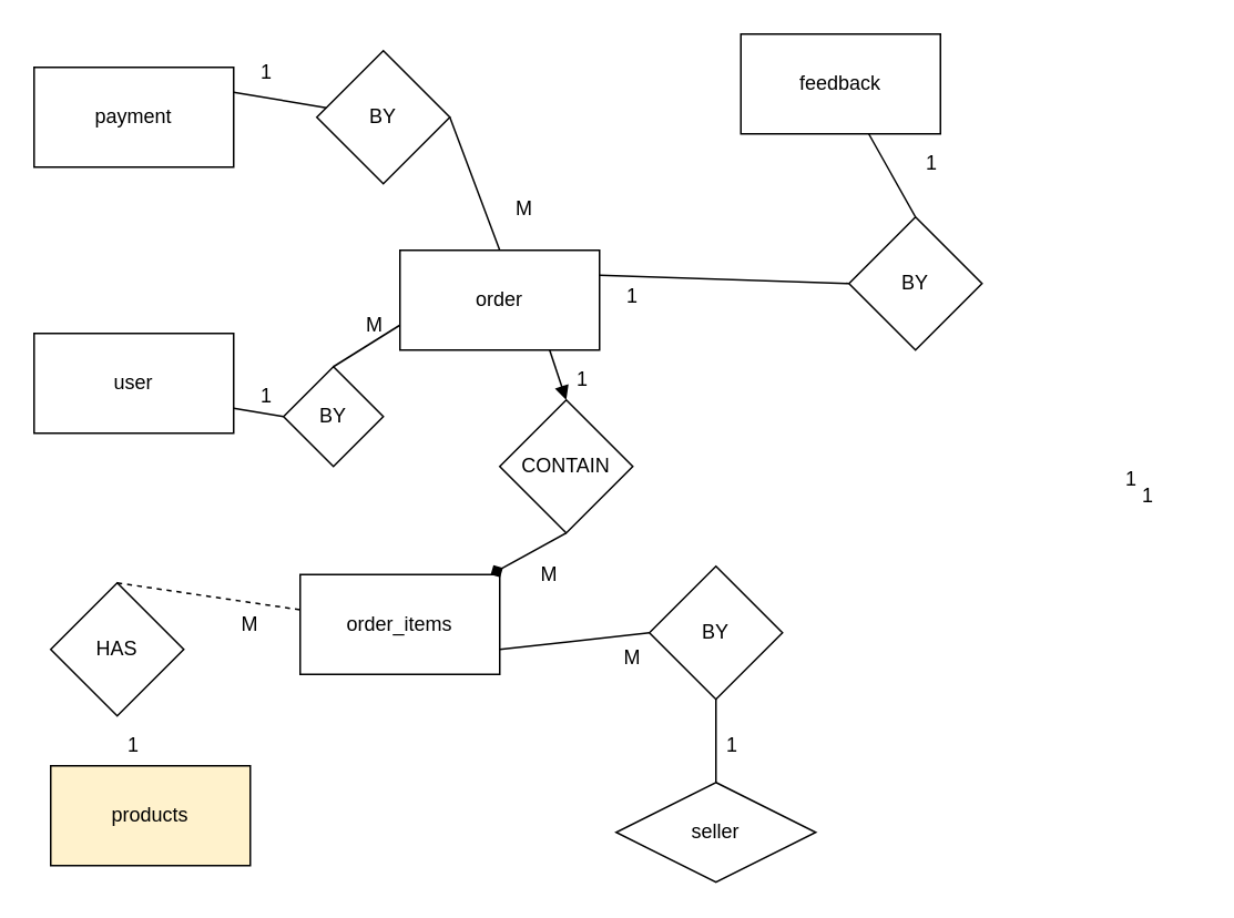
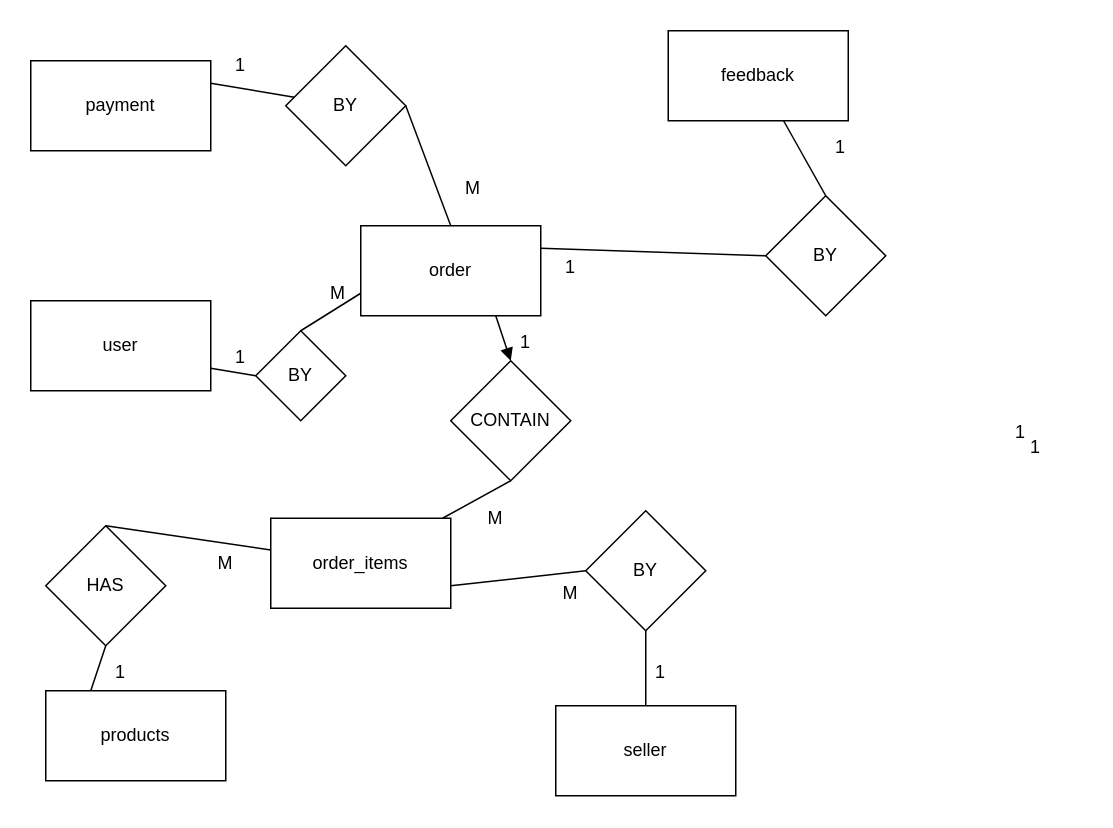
  <mxCell id="0" />
  <mxCell id="1" parent="0" />
  <mxCell id="2" value="order" style="rounded=0;whiteSpace=wrap;html=1;" parent="1" vertex="1"><mxGeometry x="240" y="150" width="120" height="60" as="geometry" /></mxCell>
- <mxCell id="3" value="products" style="rounded=0;whiteSpace=wrap;html=1;fillColor=#fff2cc;" parent="1" vertex="1"><mxGeometry x="30" y="460" width="120" height="60" as="geometry" /></mxCell>
- <mxCell id="4" value="seller" style="rhombus;whiteSpace=wrap;html=1;" parent="1" vertex="1"><mxGeometry x="370" y="470" width="120" height="60" as="geometry" /></mxCell>
+ <mxCell id="3" value="products" style="rounded=0;whiteSpace=wrap;html=1;" parent="1" vertex="1"><mxGeometry x="30" y="460" width="120" height="60" as="geometry" /></mxCell>
+ <mxCell id="4" value="seller" style="rounded=0;whiteSpace=wrap;html=1;" parent="1" vertex="1"><mxGeometry x="370" y="470" width="120" height="60" as="geometry" /></mxCell>
  <mxCell id="5" value="order_items" style="rounded=0;whiteSpace=wrap;html=1;" parent="1" vertex="1"><mxGeometry x="180" y="345" width="120" height="60" as="geometry" /></mxCell>
  <mxCell id="6" value="feedback" style="rounded=0;whiteSpace=wrap;html=1;" parent="1" vertex="1"><mxGeometry x="445" y="20" width="120" height="60" as="geometry" /></mxCell>
  <mxCell id="7" value="user" style="rounded=0;whiteSpace=wrap;html=1;" parent="1" vertex="1"><mxGeometry x="20" y="200" width="120" height="60" as="geometry" /></mxCell>
  <mxCell id="8" value="payment" style="rounded=0;whiteSpace=wrap;html=1;" parent="1" vertex="1"><mxGeometry x="20" y="40" width="120" height="60" as="geometry" /></mxCell>
  <mxCell id="9" value="BY" style="rhombus;whiteSpace=wrap;html=1;" parent="1" vertex="1"><mxGeometry x="170" y="220" width="60" height="60" as="geometry" /></mxCell>
  <mxCell id="10" value="BY" style="rhombus;whiteSpace=wrap;html=1;" parent="1" vertex="1"><mxGeometry x="190" y="30" width="80" height="80" as="geometry" /></mxCell>
  <mxCell id="11" value="CONTAIN" style="rhombus;whiteSpace=wrap;html=1;" parent="1" vertex="1"><mxGeometry x="300" y="240" width="80" height="80" as="geometry" /></mxCell>
  <mxCell id="12" value="HAS" style="rhombus;whiteSpace=wrap;html=1;" parent="1" vertex="1"><mxGeometry x="30" y="350" width="80" height="80" as="geometry" /></mxCell>
  <mxCell id="13" value="BY" style="rhombus;whiteSpace=wrap;html=1;" parent="1" vertex="1"><mxGeometry x="390" y="340" width="80" height="80" as="geometry" /></mxCell>
  <mxCell id="14" value="BY" style="rhombus;whiteSpace=wrap;html=1;" parent="1" vertex="1"><mxGeometry x="510" y="130" width="80" height="80" as="geometry" /></mxCell>
  <mxCell id="15" value="" style="endArrow=none;html=1;rounded=0;entryX=1;entryY=0.5;entryDx=0;entryDy=0;exitX=0.5;exitY=0;exitDx=0;exitDy=0;" parent="1" source="2" target="10" edge="1"><mxGeometry width="50" height="50" relative="1" as="geometry"><mxPoint x="370" y="290" as="sourcePoint" /><mxPoint x="420" y="240" as="targetPoint" /></mxGeometry></mxCell>
  <mxCell id="16" value="" style="endArrow=none;html=1;rounded=0;entryX=0.5;entryY=0;entryDx=0;entryDy=0;" parent="1" source="6" target="14" edge="1"><mxGeometry width="50" height="50" relative="1" as="geometry"><mxPoint x="370" y="290" as="sourcePoint" /><mxPoint x="420" y="240" as="targetPoint" /></mxGeometry></mxCell>
  <mxCell id="17" value="" style="endArrow=none;html=1;rounded=0;exitX=1;exitY=0.25;exitDx=0;exitDy=0;" parent="1" source="8" target="10" edge="1"><mxGeometry width="50" height="50" relative="1" as="geometry"><mxPoint x="380" y="300" as="sourcePoint" /><mxPoint x="430" y="250" as="targetPoint" /></mxGeometry></mxCell>
  <mxCell id="18" value="" style="endArrow=block;html=1;rounded=0;entryX=0.5;entryY=0;entryDx=0;entryDy=0;exitX=0.75;exitY=1;exitDx=0;exitDy=0;" parent="1" source="2" target="11" edge="1"><mxGeometry width="50" height="50" relative="1" as="geometry"><mxPoint x="390" y="310" as="sourcePoint" /><mxPoint x="440" y="260" as="targetPoint" /></mxGeometry></mxCell>
- <mxCell id="19" value="" style="endArrow=diamond;html=1;rounded=0;exitX=0.5;exitY=1;exitDx=0;exitDy=0;" parent="1" source="11" target="5" edge="1"><mxGeometry width="50" height="50" relative="1" as="geometry"><mxPoint x="400" y="320" as="sourcePoint" /><mxPoint x="450" y="270" as="targetPoint" /></mxGeometry></mxCell>
- <mxCell id="20" value="" style="endArrow=none;html=1;rounded=0;exitX=0.5;exitY=0;exitDx=0;exitDy=0;dashed=1;" parent="1" source="12" target="5" edge="1"><mxGeometry width="50" height="50" relative="1" as="geometry"><mxPoint x="410" y="330" as="sourcePoint" /><mxPoint x="460" y="280" as="targetPoint" /></mxGeometry></mxCell>
+ <mxCell id="19" value="" style="endArrow=none;html=1;rounded=0;exitX=0.5;exitY=1;exitDx=0;exitDy=0;" parent="1" source="11" target="5" edge="1"><mxGeometry width="50" height="50" relative="1" as="geometry"><mxPoint x="400" y="320" as="sourcePoint" /><mxPoint x="450" y="270" as="targetPoint" /></mxGeometry></mxCell>
+ <mxCell id="20" value="" style="endArrow=none;html=1;rounded=0;exitX=0.5;exitY=0;exitDx=0;exitDy=0;" parent="1" source="12" target="5" edge="1"><mxGeometry width="50" height="50" relative="1" as="geometry"><mxPoint x="410" y="330" as="sourcePoint" /><mxPoint x="460" y="280" as="targetPoint" /></mxGeometry></mxCell>
  <mxCell id="21" value="" style="endArrow=none;html=1;rounded=0;exitX=0;exitY=0.5;exitDx=0;exitDy=0;entryX=1;entryY=0.75;entryDx=0;entryDy=0;" parent="1" source="13" target="5" edge="1"><mxGeometry width="50" height="50" relative="1" as="geometry"><mxPoint x="420" y="340" as="sourcePoint" /><mxPoint x="470" y="290" as="targetPoint" /></mxGeometry></mxCell>
  <mxCell id="22" value="" style="endArrow=none;html=1;rounded=0;entryX=0;entryY=0.5;entryDx=0;entryDy=0;exitX=1;exitY=0.25;exitDx=0;exitDy=0;" parent="1" source="2" target="14" edge="1"><mxGeometry width="50" height="50" relative="1" as="geometry"><mxPoint x="390" y="210" as="sourcePoint" /><mxPoint x="440" y="160" as="targetPoint" /></mxGeometry></mxCell>
  <mxCell id="23" value="" style="endArrow=none;html=1;rounded=0;entryX=0.5;entryY=0;entryDx=0;entryDy=0;exitX=0;exitY=0.75;exitDx=0;exitDy=0;" parent="1" source="2" target="9" edge="1"><mxGeometry width="50" height="50" relative="1" as="geometry"><mxPoint x="430" y="350" as="sourcePoint" /><mxPoint x="480" y="300" as="targetPoint" /></mxGeometry></mxCell>
  <mxCell id="24" value="" style="endArrow=none;html=1;rounded=0;entryX=1;entryY=0.75;entryDx=0;entryDy=0;exitX=0;exitY=0.5;exitDx=0;exitDy=0;" parent="1" source="9" target="7" edge="1"><mxGeometry width="50" height="50" relative="1" as="geometry"><mxPoint x="440" y="360" as="sourcePoint" /><mxPoint x="490" y="310" as="targetPoint" /></mxGeometry></mxCell>
+ <mxCell id="25" value="" style="endArrow=none;html=1;rounded=0;entryX=0.25;entryY=0;entryDx=0;entryDy=0;exitX=0.5;exitY=1;exitDx=0;exitDy=0;" parent="1" source="12" target="3" edge="1"><mxGeometry width="50" height="50" relative="1" as="geometry"><mxPoint x="460" y="380" as="sourcePoint" /><mxPoint x="510" y="330" as="targetPoint" /></mxGeometry></mxCell>
  <mxCell id="26" value="" style="endArrow=none;html=1;rounded=0;exitX=0.5;exitY=1;exitDx=0;exitDy=0;entryX=0.5;entryY=0;entryDx=0;entryDy=0;" parent="1" source="13" target="4" edge="1"><mxGeometry width="50" height="50" relative="1" as="geometry"><mxPoint x="480" y="400" as="sourcePoint" /><mxPoint x="530" y="350" as="targetPoint" /></mxGeometry></mxCell>
  <mxCell id="27" value="M" style="text;html=1;align=center;verticalAlign=middle;whiteSpace=wrap;rounded=0;" parent="1" vertex="1"><mxGeometry x="320" y="340" width="20" height="10" as="geometry" /></mxCell>
  <mxCell id="28" value="M" style="text;html=1;align=center;verticalAlign=middle;whiteSpace=wrap;rounded=0;" parent="1" vertex="1"><mxGeometry x="140" y="370" width="20" height="10" as="geometry" /></mxCell>
  <mxCell id="29" value="M" style="text;html=1;align=center;verticalAlign=middle;whiteSpace=wrap;rounded=0;" parent="1" vertex="1"><mxGeometry x="370" y="390" width="20" height="10" as="geometry" /></mxCell>
  <mxCell id="30" value="1&lt;div&gt;&lt;br&gt;&lt;/div&gt;" style="text;html=1;align=center;verticalAlign=middle;whiteSpace=wrap;rounded=0;" parent="1" vertex="1"><mxGeometry x="650" y="280" width="60" height="30" as="geometry" /></mxCell>
  <mxCell id="31" value="1&lt;div&gt;&lt;br&gt;&lt;/div&gt;" style="text;html=1;align=center;verticalAlign=middle;whiteSpace=wrap;rounded=0;" parent="1" vertex="1"><mxGeometry x="660" y="290" width="60" height="30" as="geometry" /></mxCell>
  <mxCell id="32" value="1&lt;div&gt;&lt;br&gt;&lt;/div&gt;" style="text;html=1;align=center;verticalAlign=middle;whiteSpace=wrap;rounded=0;" parent="1" vertex="1"><mxGeometry x="320" y="220" width="60" height="30" as="geometry" /></mxCell>
  <mxCell id="33" value="1&lt;div&gt;&lt;br&gt;&lt;/div&gt;" style="text;html=1;align=center;verticalAlign=middle;whiteSpace=wrap;rounded=0;" parent="1" vertex="1"><mxGeometry x="50" y="440" width="60" height="30" as="geometry" /></mxCell>
  <mxCell id="34" value="1&lt;div&gt;&lt;br&gt;&lt;/div&gt;" style="text;html=1;align=center;verticalAlign=middle;whiteSpace=wrap;rounded=0;" parent="1" vertex="1"><mxGeometry x="410" y="440" width="60" height="30" as="geometry" /></mxCell>
  <mxCell id="35" value="1&lt;div&gt;&lt;br&gt;&lt;/div&gt;" style="text;html=1;align=center;verticalAlign=middle;whiteSpace=wrap;rounded=0;" parent="1" vertex="1"><mxGeometry x="350" y="170" width="60" height="30" as="geometry" /></mxCell>
  <mxCell id="36" value="1&lt;div&gt;&lt;br&gt;&lt;/div&gt;" style="text;html=1;align=center;verticalAlign=middle;whiteSpace=wrap;rounded=0;" parent="1" vertex="1"><mxGeometry x="530" y="90" width="60" height="30" as="geometry" /></mxCell>
  <mxCell id="37" value="M" style="text;html=1;align=center;verticalAlign=middle;whiteSpace=wrap;rounded=0;" parent="1" vertex="1"><mxGeometry x="200" y="190" width="50" height="10" as="geometry" /></mxCell>
  <mxCell id="38" value="1&lt;div&gt;&lt;br&gt;&lt;/div&gt;" style="text;html=1;align=center;verticalAlign=middle;whiteSpace=wrap;rounded=0;" parent="1" vertex="1"><mxGeometry x="130" y="230" width="60" height="30" as="geometry" /></mxCell>
  <mxCell id="39" value="1&lt;div&gt;&lt;br&gt;&lt;/div&gt;" style="text;html=1;align=center;verticalAlign=middle;whiteSpace=wrap;rounded=0;" parent="1" vertex="1"><mxGeometry x="130" y="35" width="60" height="30" as="geometry" /></mxCell>
  <mxCell id="40" value="M" style="text;html=1;align=center;verticalAlign=middle;whiteSpace=wrap;rounded=0;" parent="1" vertex="1"><mxGeometry x="290" y="80" width="50" height="90" as="geometry" /></mxCell>
